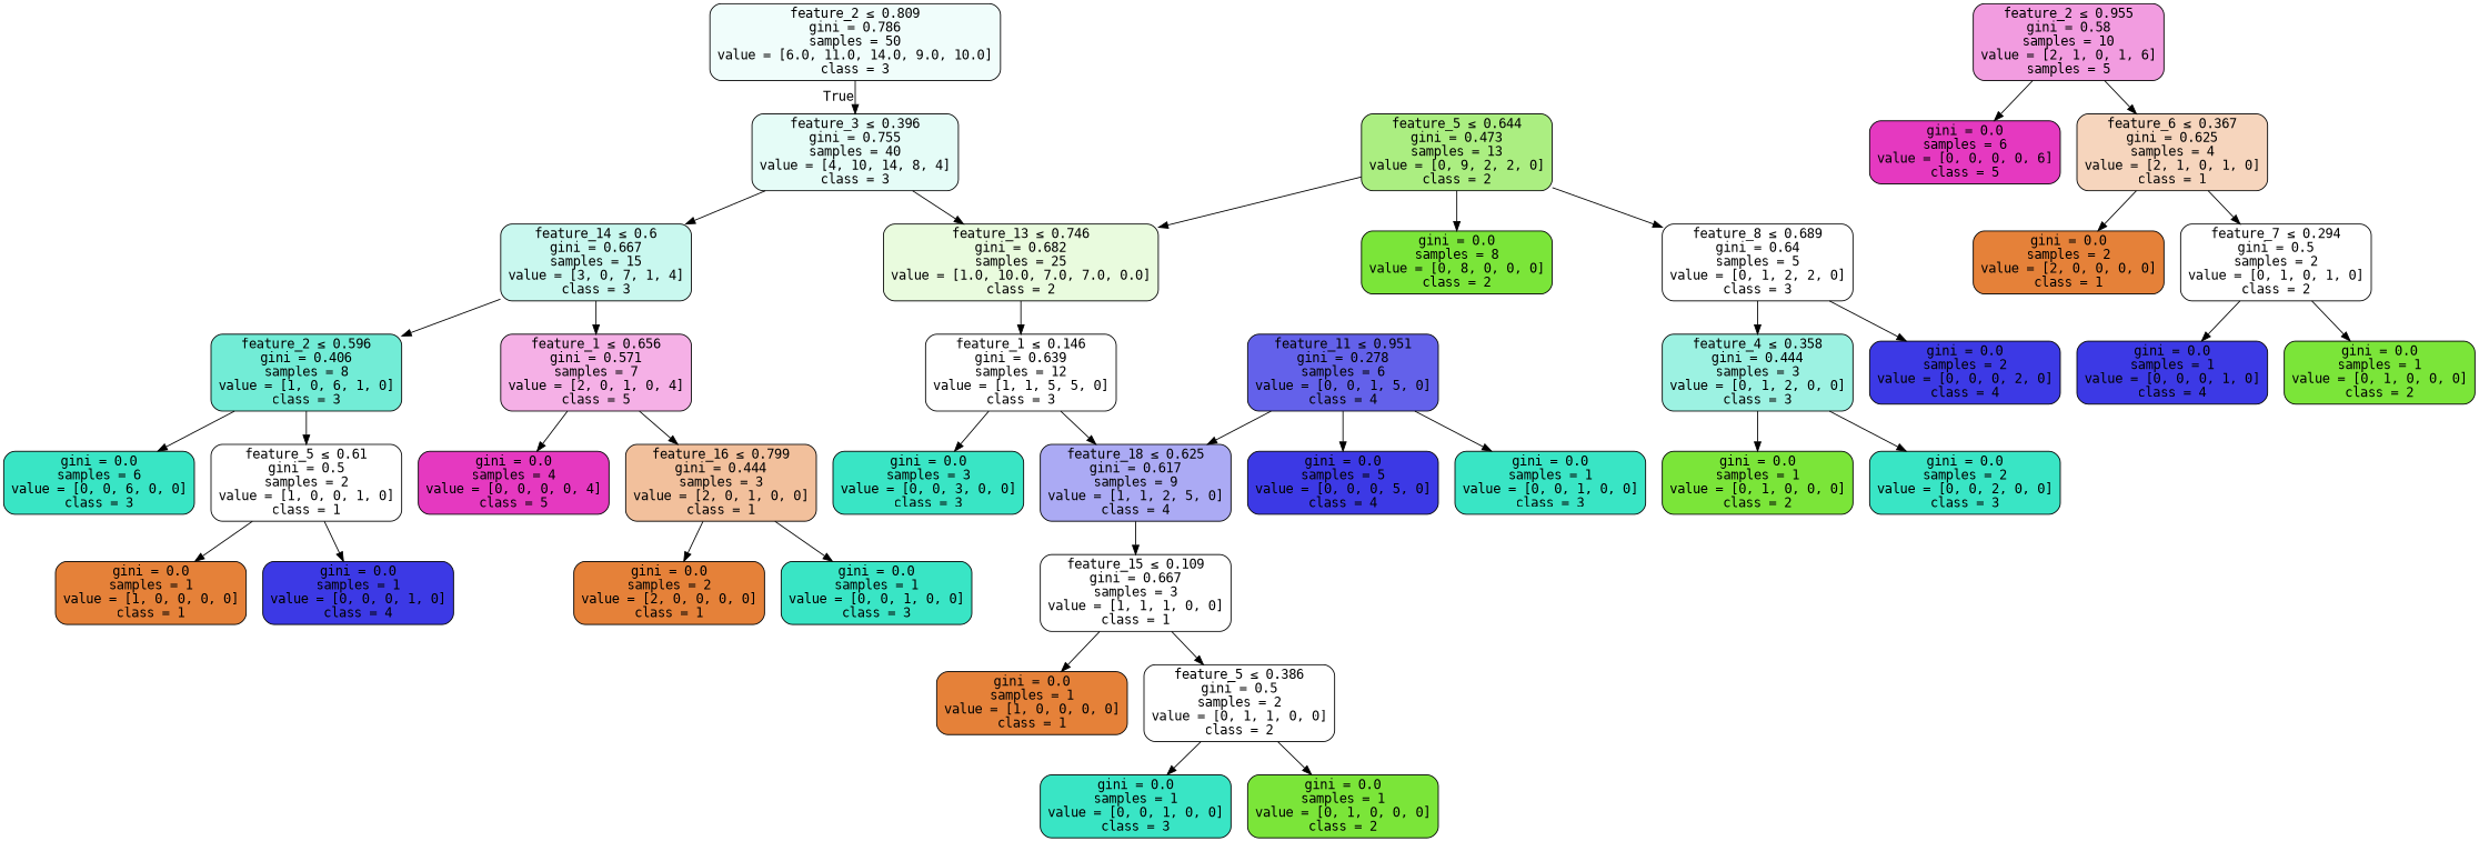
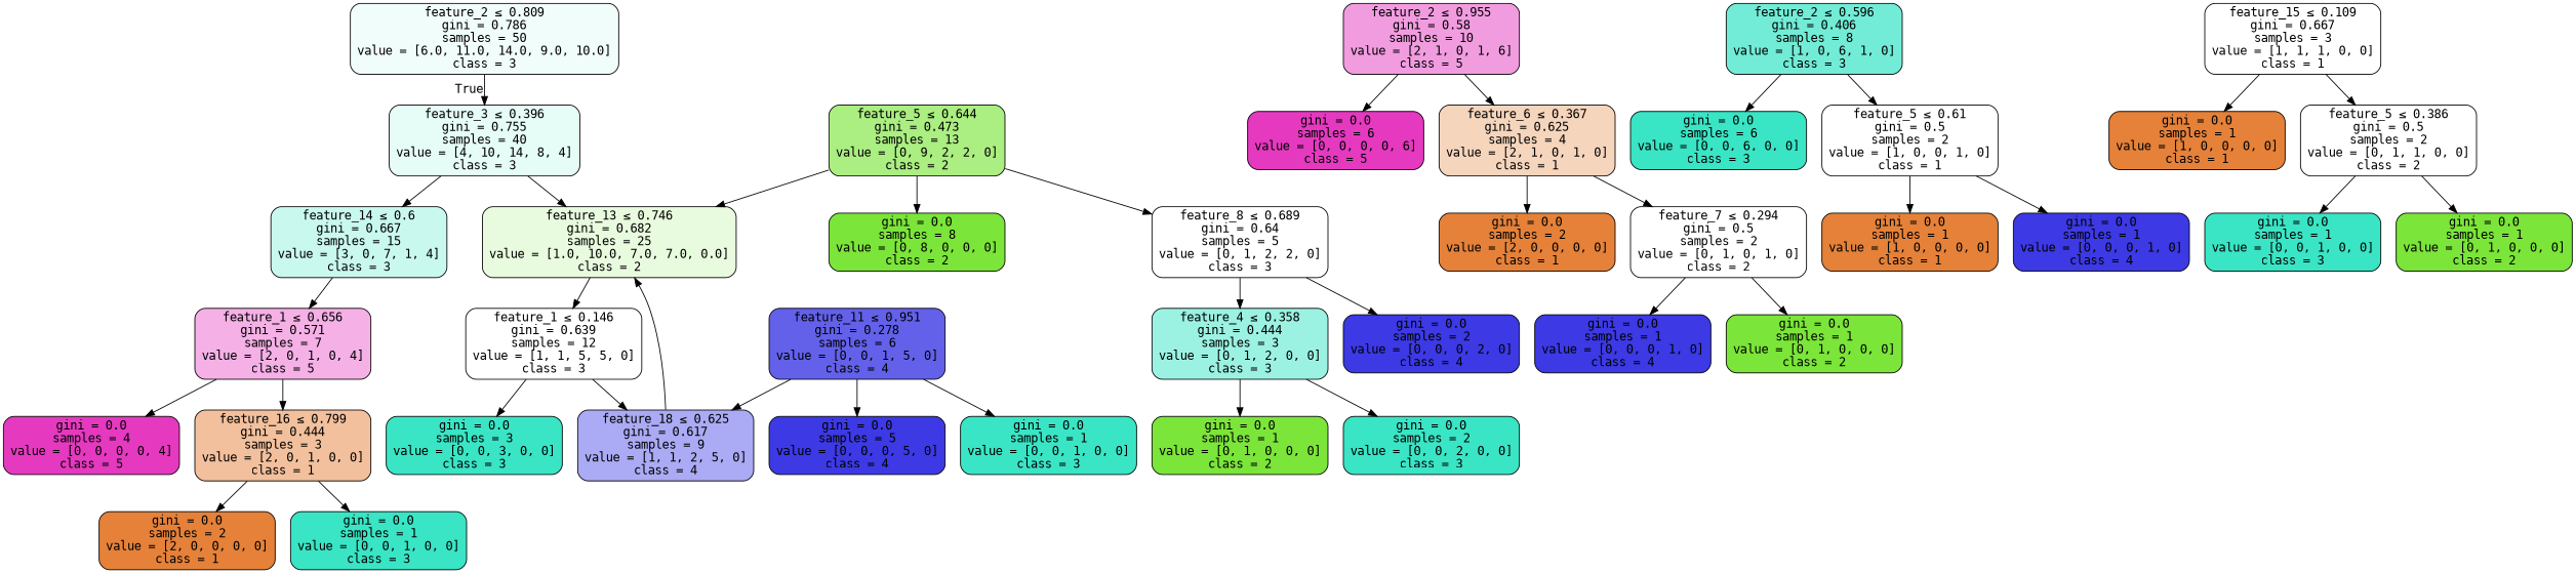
  digraph {
    fontname="DejaVu Sans Mono"
    node [color=black fillcolor="#ffffff" fontname="DejaVu Sans Mono" shape=box style="filled, rounded"]
    edge [fontname="DejaVu Sans Mono"]
    n1 [fillcolor="#f0fdfb" label=<feature_2 &le; 0.809<br/>gini = 0.786<br/>samples = 50<br/>value = [6.0, 11.0, 14.0, 9.0, 10.0]<br/>class = 3>]
    n2 [fillcolor="#e5fcf7" label=<feature_3 &le; 0.396<br/>gini = 0.755<br/>samples = 40<br/>value = [4, 10, 14, 8, 4]<br/>class = 3>]
    n3 [fillcolor="#c9f8ef" label=<feature_14 &le; 0.6<br/>gini = 0.667<br/>samples = 15<br/>value = [3, 0, 7, 1, 4]<br/>class = 3>]
    n4 [fillcolor="#e9fbde" label=<feature_13 &le; 0.746<br/>gini = 0.682<br/>samples = 25<br/>value = [1.0, 10.0, 7.0, 7.0, 0.0]<br/>class = 2>]
-   n5 [fillcolor="#f29ce0" label=<feature_2 &le; 0.955<br/>gini = 0.58<br/>samples = 10<br/>value = [2, 1, 0, 1, 6]<br/>samples = 5>]
+   n5 [fillcolor="#f29ce0" label=<feature_2 &le; 0.955<br/>gini = 0.58<br/>samples = 10<br/>value = [2, 1, 0, 1, 6]<br/>class = 5>]
    n6 [fillcolor="#e539c0" label=<gini = 0.0<br/>samples = 6<br/>value = [0, 0, 0, 0, 6]<br/>class = 5>]
    n7 [fillcolor="#f6d5bd" label=<feature_6 &le; 0.367<br/>gini = 0.625<br/>samples = 4<br/>value = [2, 1, 0, 1, 0]<br/>class = 1>]
    n8 [fillcolor="#72ecd6" label=<feature_2 &le; 0.596<br/>gini = 0.406<br/>samples = 8<br/>value = [1, 0, 6, 1, 0]<br/>class = 3>]
    n9 [fillcolor="#f5b0e6" label=<feature_1 &le; 0.656<br/>gini = 0.571<br/>samples = 7<br/>value = [2, 0, 1, 0, 4]<br/>class = 5>]
    n10 [label=<feature_1 &le; 0.146<br/>gini = 0.639<br/>samples = 12<br/>value = [1, 1, 5, 5, 0]<br/>class = 3>]
    n11 [fillcolor="#39e5c5" label=<gini = 0.0<br/>samples = 6<br/>value = [0, 0, 6, 0, 0]<br/>class = 3>]
    n12 [label=<feature_5 &le; 0.61<br/>gini = 0.5<br/>samples = 2<br/>value = [1, 0, 0, 1, 0]<br/>class = 1>]
    n13 [fillcolor="#e539c0" label=<gini = 0.0<br/>samples = 4<br/>value = [0, 0, 0, 0, 4]<br/>class = 5>]
    n14 [fillcolor="#f2c09c" label=<feature_16 &le; 0.799<br/>gini = 0.444<br/>samples = 3<br/>value = [2, 0, 1, 0, 0]<br/>class = 1>]
    n15 [fillcolor="#e58139" label=<gini = 0.0<br/>samples = 1<br/>value = [1, 0, 0, 0, 0]<br/>class = 1>]
    n16 [fillcolor="#3c39e5" label=<gini = 0.0<br/>samples = 1<br/>value = [0, 0, 0, 1, 0]<br/>class = 4>]
    n17 [fillcolor="#e58139" label=<gini = 0.0<br/>samples = 2<br/>value = [2, 0, 0, 0, 0]<br/>class = 1>]
    n18 [fillcolor="#39e5c5" label=<gini = 0.0<br/>samples = 1<br/>value = [0, 0, 1, 0, 0]<br/>class = 3>]
    n19 [fillcolor="#abee81" label=<feature_5 &le; 0.644<br/>gini = 0.473<br/>samples = 13<br/>value = [0, 9, 2, 2, 0]<br/>class = 2>]
    n20 [fillcolor="#7be539" label=<gini = 0.0<br/>samples = 8<br/>value = [0, 8, 0, 0, 0]<br/>class = 2>]
    n21 [label=<feature_8 &le; 0.689<br/>gini = 0.64<br/>samples = 5<br/>value = [0, 1, 2, 2, 0]<br/>class = 3>]
    n22 [fillcolor="#39e5c5" label=<gini = 0.0<br/>samples = 3<br/>value = [0, 0, 3, 0, 0]<br/>class = 3>]
    n23 [fillcolor="#abaaf4" label=<feature_18 &le; 0.625<br/>gini = 0.617<br/>samples = 9<br/>value = [1, 1, 2, 5, 0]<br/>class = 4>]
    n24 [fillcolor="#9cf2e2" label=<feature_4 &le; 0.358<br/>gini = 0.444<br/>samples = 3<br/>value = [0, 1, 2, 0, 0]<br/>class = 3>]
    n25 [fillcolor="#3c39e5" label=<gini = 0.0<br/>samples = 2<br/>value = [0, 0, 0, 2, 0]<br/>class = 4>]
    n26 [fillcolor="#7be539" label=<gini = 0.0<br/>samples = 1<br/>value = [0, 1, 0, 0, 0]<br/>class = 2>]
    n27 [fillcolor="#39e5c5" label=<gini = 0.0<br/>samples = 2<br/>value = [0, 0, 2, 0, 0]<br/>class = 3>]
    n28 [label=<feature_15 &le; 0.109<br/>gini = 0.667<br/>samples = 3<br/>value = [1, 1, 1, 0, 0]<br/>class = 1>]
    n29 [fillcolor="#6361ea" label=<feature_11 &le; 0.951<br/>gini = 0.278<br/>samples = 6<br/>value = [0, 0, 1, 5, 0]<br/>class = 4>]
    n30 [fillcolor="#3c39e5" label=<gini = 0.0<br/>samples = 5<br/>value = [0, 0, 0, 5, 0]<br/>class = 4>]
    n31 [fillcolor="#39e5c5" label=<gini = 0.0<br/>samples = 1<br/>value = [0, 0, 1, 0, 0]<br/>class = 3>]
    n32 [fillcolor="#e58139" label=<gini = 0.0<br/>samples = 1<br/>value = [1, 0, 0, 0, 0]<br/>class = 1>]
    n33 [label=<feature_5 &le; 0.386<br/>gini = 0.5<br/>samples = 2<br/>value = [0, 1, 1, 0, 0]<br/>class = 2>]
    n34 [fillcolor="#39e5c5" label=<gini = 0.0<br/>samples = 1<br/>value = [0, 0, 1, 0, 0]<br/>class = 3>]
    n35 [fillcolor="#7be539" label=<gini = 0.0<br/>samples = 1<br/>value = [0, 1, 0, 0, 0]<br/>class = 2>]
    n36 [fillcolor="#e58139" label=<gini = 0.0<br/>samples = 2<br/>value = [2, 0, 0, 0, 0]<br/>class = 1>]
    n37 [label=<feature_7 &le; 0.294<br/>gini = 0.5<br/>samples = 2<br/>value = [0, 1, 0, 1, 0]<br/>class = 2>]
    n38 [fillcolor="#3c39e5" label=<gini = 0.0<br/>samples = 1<br/>value = [0, 0, 0, 1, 0]<br/>class = 4>]
    n39 [fillcolor="#7be539" label=<gini = 0.0<br/>samples = 1<br/>value = [0, 1, 0, 0, 0]<br/>class = 2>]
    n1 -> n2 [headlabel=True labelangle=45 labeldistance=2.5]
    n2 -> n3
    n2 -> n4
-   n3 -> n8
    n3 -> n9
    n4 -> n10
    n5 -> n6
    n5 -> n7
    n7 -> n36
    n7 -> n37
    n8 -> n11
    n8 -> n12
    n9 -> n13
    n9 -> n14
    n10 -> n22
    n10 -> n23
    n12 -> n15
    n12 -> n16
    n14 -> n17
    n14 -> n18
    n19 -> n4
    n19 -> n20
    n19 -> n21
    n21 -> n24
    n21 -> n25
-   n23 -> n28
+   n23 -> n4
    n24 -> n26
    n24 -> n27
    n28 -> n32
    n28 -> n33
    n29 -> n23
    n29 -> n30
    n29 -> n31
    n33 -> n34
    n33 -> n35
    n37 -> n38
    n37 -> n39
  }
